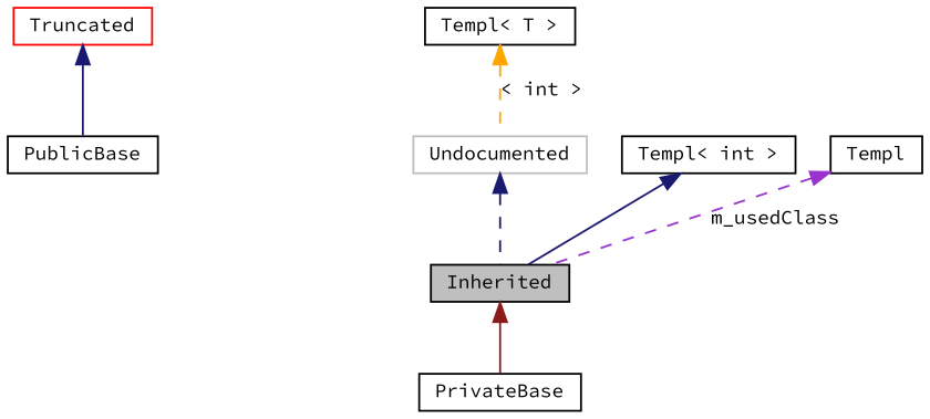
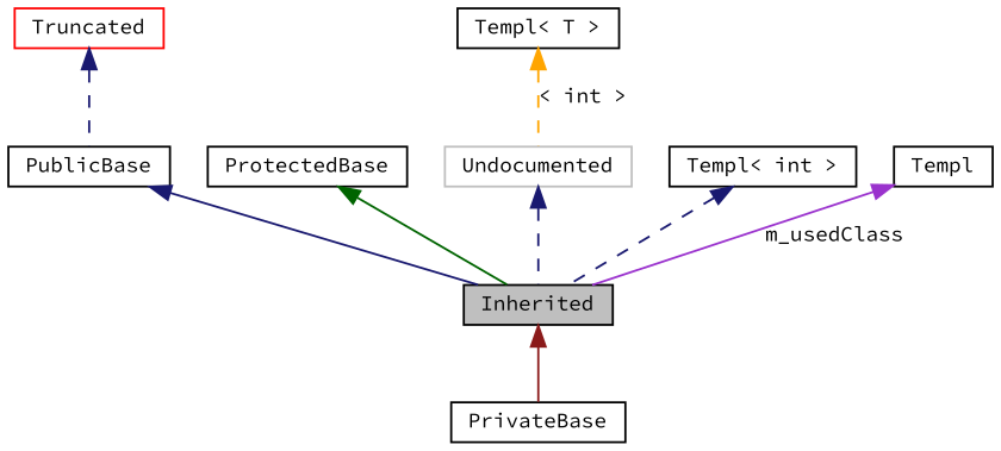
  digraph {
    fontname="Source Code Pro"
    node [fontname="Source Code Pro" fontsize=10 shape=box color=black]
    edge [color=midnightblue dir=back fontname="Source Code Pro" fontsize=10 labelfontname=Cabin labelfontsize=10 style=solid]
    n1 [fillcolor=grey75 fontcolor=black height=0.2 label=Inherited style=filled width=0.4 color=""]
    n2 [height=0.2 label=PrivateBase width=0.4]
    n3 [height=0.2 label=PublicBase width=0.4]
    n4 [color=red height=0.2 label=Truncated width=0.4]
+   n5 [height=0.2 label=ProtectedBase width=0.4]
    n6 [color=grey75 height=0.2 label=Undocumented width=0.4]
    n7 [height=0.2 label="Templ< int >" width=0.4]
    n8 [height=0.2 label="Templ< T >" width=0.4]
    n9 [height=0.2 label=Templ width=0.4]
    n1 -> n2 [color=firebrick4]
-   n4 -> n3
+   n3 -> n1
+   n4 -> n3 [style=dashed]
+   n5 -> n1 [color=darkgreen]
    n6 -> n1 [style=dashed]
-   n7 -> n1
+   n7 -> n1 [style=dashed]
    n8 -> n6 [color=orange label="< int >" style=dashed]
-   n9 -> n1 [color=darkorchid3 label=m_usedClass style=dashed]
+   n9 -> n1 [color=darkorchid3 label=m_usedClass]
  }
